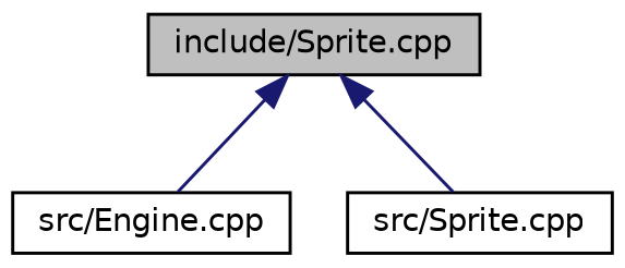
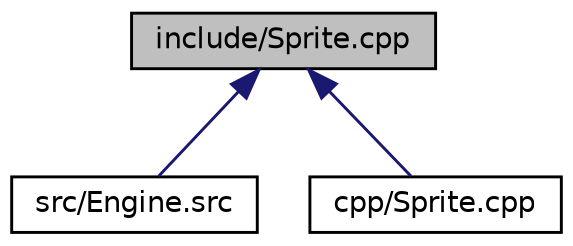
  digraph {
    node [color=black fillcolor=white fontname=Helvetica fontsize=10 shape=record style=filled]
    edge [color=midnightblue dir=back fontname=Helvetica fontsize=10 labelfontname=Helvetica labelfontsize=10 style=solid]
    n1 [fillcolor=grey75 fontcolor=black height=0.2 label="include/Sprite.cpp" width=0.4]
-   n2 [height=0.2 label="src/Engine.cpp" width=0.4]
-   n3 [height=0.2 label="src/Sprite.cpp" width=0.4]
+   n2 [height=0.2 label="src/Engine.src" width=0.4]
+   n3 [height=0.2 label="cpp/Sprite.cpp" width=0.4]
    n1 -> n2
    n1 -> n3
  }
